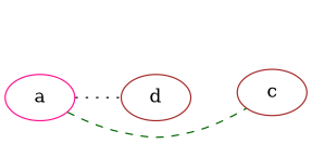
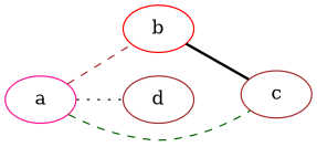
  strict graph {
    rankdir=LR
    node [color=brown]
    edge [color=black style=dashed]
    a [color=deeppink]
+   b [color=red]
    d
    c
+   a -- b [color=brown]
    a -- d [style=dotted]
    a -- c [color=darkgreen]
+   b -- c [style=bold]
  }
